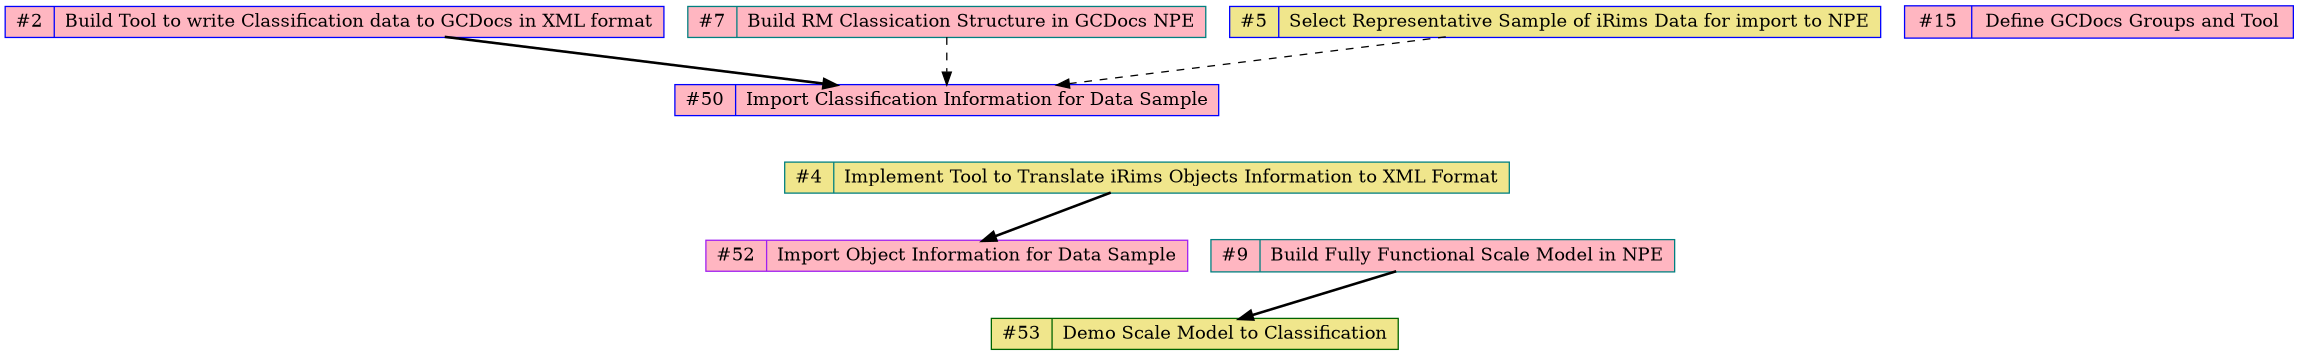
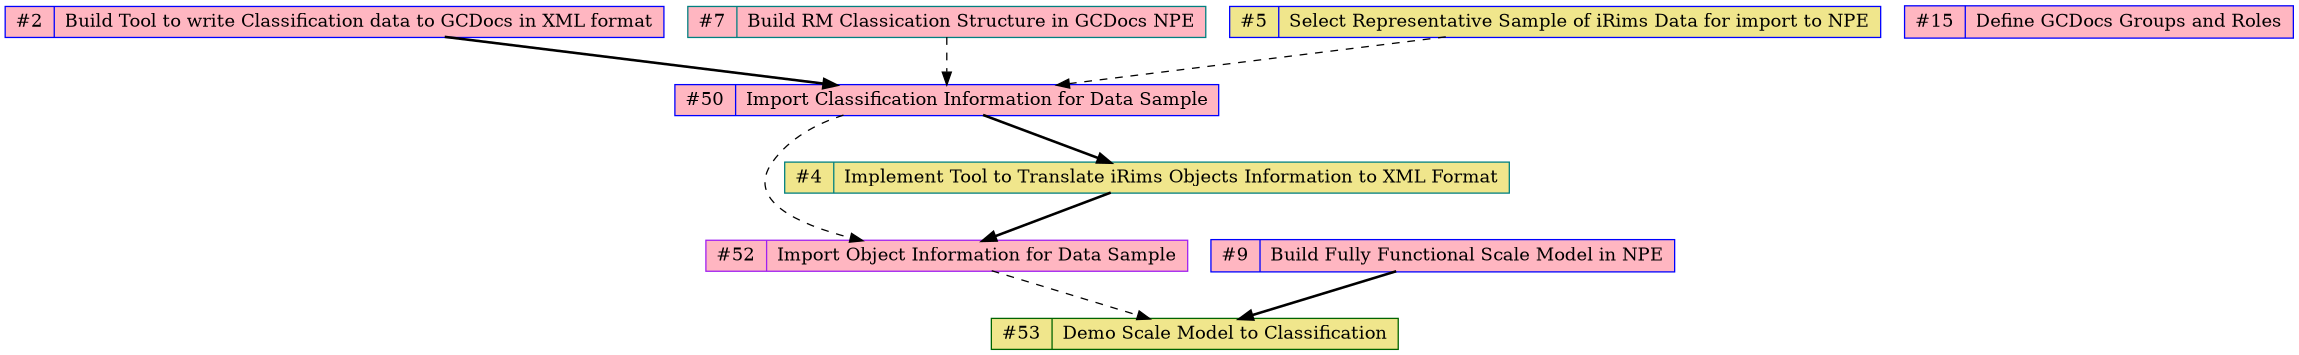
  digraph {
    compound=true
    node [color=blue fillcolor=lightpink shape=record style=filled]
    edge [style=bold]
    n1 [height=.1 label="#2 | Build Tool to write Classification data to GCDocs in XML format"]
    n2 [height=.1 label="#50 | Import Classification Information for Data Sample"]
    n3 [color=purple height=.1 label="#52 | Import Object Information for Data Sample"]
    n4 [color=teal fillcolor=khaki height=.1 label="#4 | Implement Tool to Translate iRims Objects Information to XML Format"]
    n5 [color=teal height=.1 label="#7 | Build RM Classication Structure in GCDocs NPE"]
-   n6 [height=.1 label="#15 | Define GCDocs Groups and Tool"]
+   n6 [height=.1 label="#15 | Define GCDocs Groups and Roles"]
    n7 [color=darkgreen fillcolor=khaki height=.1 label="#53 | Demo Scale Model to Classification"]
    n8 [fillcolor=khaki height=.1 label="#5 | Select Representative Sample of iRims Data for import to NPE"]
-   n9 [color=teal height=.1 label="#9 | Build Fully Functional Scale Model in NPE"]
+   n9 [height=.1 label="#9 | Build Fully Functional Scale Model in NPE"]
    n1 -> n2
+   n2 -> n3 [style=dashed]
+   n2 -> n4
+   n3 -> n7 [style=dashed]
    n4 -> n3
    n5 -> n2 [style=dashed]
    n8 -> n2 [style=dashed]
    n9 -> n7
  }
